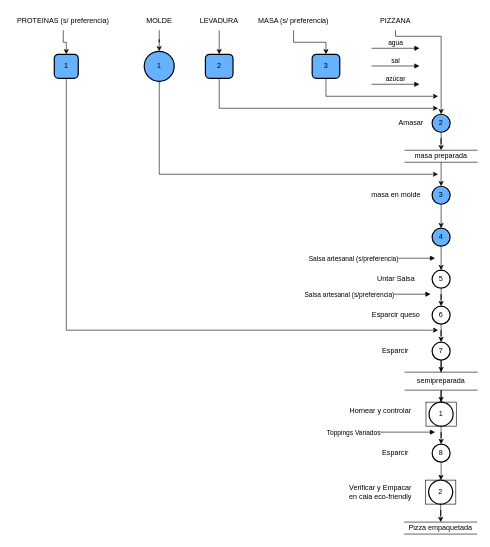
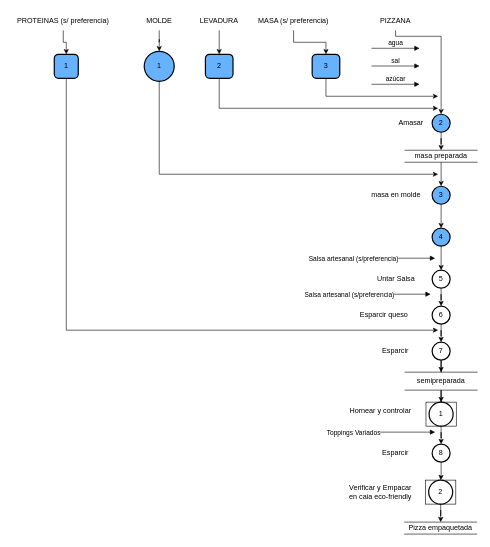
  <mxCell id="0" />
  <mxCell id="1" parent="0" />
  <mxCell id="2" style="edgeStyle=orthogonalEdgeStyle;rounded=0;orthogonalLoop=1;jettySize=auto;html=1;" edge="1" parent="1" source="3" target="13"><mxGeometry relative="1" as="geometry" /></mxCell>
  <mxCell id="3" value="PROTEINAS (s/ preferencia)" style="text;html=1;align=center;verticalAlign=middle;whiteSpace=wrap;rounded=0;" vertex="1" parent="1"><mxGeometry x="20" y="20" width="170" height="30" as="geometry" /></mxCell>
  <mxCell id="4" style="edgeStyle=orthogonalEdgeStyle;rounded=0;orthogonalLoop=1;jettySize=auto;html=1;" edge="1" parent="1" source="5" target="15"><mxGeometry relative="1" as="geometry" /></mxCell>
  <mxCell id="5" value="MOLDE" style="text;html=1;align=center;verticalAlign=middle;whiteSpace=wrap;rounded=0;" vertex="1" parent="1"><mxGeometry x="230" y="20" width="70" height="30" as="geometry" /></mxCell>
  <mxCell id="6" style="edgeStyle=orthogonalEdgeStyle;rounded=0;orthogonalLoop=1;jettySize=auto;html=1;entryX=0.5;entryY=0;entryDx=0;entryDy=0;" edge="1" parent="1" source="7" target="17"><mxGeometry relative="1" as="geometry" /></mxCell>
  <mxCell id="7" value="LEVADUR&lt;span style=&quot;color: rgba(0, 0, 0, 0); font-family: monospace; font-size: 0px; text-align: start; text-wrap-mode: nowrap;&quot;&gt;%3CmxGraphModel%3E%3Croot%3E%3CmxCell%20id%3D%220%22%2F%3E%3CmxCell%20id%3D%221%22%20parent%3D%220%22%2F%3E%3CmxCell%20id%3D%222%22%20value%3D%22PROTEINAS%20(s%2F%20preferencia)%22%20style%3D%22text%3Bhtml%3D1%3Balign%3Dcenter%3BverticalAlign%3Dmiddle%3BwhiteSpace%3Dwrap%3Brounded%3D0%3B%22%20vertex%3D%221%22%20parent%3D%221%22%3E%3CmxGeometry%20x%3D%2270%22%20y%3D%2240%22%20width%3D%22170%22%20height%3D%2230%22%20as%3D%22geometry%22%2F%3E%3C%2FmxCell%3E%3C%2Froot%3E%3C%2FmxGraphModel%3E&lt;/span&gt;A" style="text;html=1;align=center;verticalAlign=middle;whiteSpace=wrap;rounded=0;" vertex="1" parent="1"><mxGeometry x="300" y="20" width="130" height="30" as="geometry" /></mxCell>
  <mxCell id="8" style="edgeStyle=orthogonalEdgeStyle;rounded=0;orthogonalLoop=1;jettySize=auto;html=1;entryX=0.5;entryY=0;entryDx=0;entryDy=0;" edge="1" parent="1" source="9" target="19"><mxGeometry relative="1" as="geometry"><mxPoint x="430" y="60" as="sourcePoint" /></mxGeometry></mxCell>
  <mxCell id="9" value="MASA (s/ preferencia)" style="text;html=1;align=center;verticalAlign=middle;whiteSpace=wrap;rounded=0;" vertex="1" parent="1"><mxGeometry x="404" y="20" width="170" height="30" as="geometry" /></mxCell>
  <mxCell id="10" style="edgeStyle=orthogonalEdgeStyle;rounded=0;orthogonalLoop=1;jettySize=auto;html=1;" edge="1" parent="1" source="11" target="24"><mxGeometry relative="1" as="geometry"><Array as="points"><mxPoint x="659" y="60" /><mxPoint x="735" y="60" /></Array></mxGeometry></mxCell>
  <mxCell id="11" value="PIZZANA" style="text;html=1;align=center;verticalAlign=middle;whiteSpace=wrap;rounded=0;" vertex="1" parent="1"><mxGeometry x="574" y="20" width="170" height="30" as="geometry" /></mxCell>
  <mxCell id="12" style="edgeStyle=orthogonalEdgeStyle;rounded=0;orthogonalLoop=1;jettySize=auto;html=1;" edge="1" parent="1" source="13"><mxGeometry relative="1" as="geometry"><mxPoint x="730" y="550" as="targetPoint" /><Array as="points"><mxPoint x="110" y="550" /><mxPoint x="711" y="550" /></Array></mxGeometry></mxCell>
  <mxCell id="13" value="1" style="rounded=1;whiteSpace=wrap;html=1;absoluteArcSize=1;arcSize=14;strokeWidth=2;fillColor=#66B2FF;" vertex="1" parent="1"><mxGeometry x="90" y="90" width="40" height="40" as="geometry" /></mxCell>
  <mxCell id="14" style="edgeStyle=orthogonalEdgeStyle;rounded=0;orthogonalLoop=1;jettySize=auto;html=1;" edge="1" parent="1" source="15"><mxGeometry relative="1" as="geometry"><mxPoint x="730" y="290" as="targetPoint" /><Array as="points"><mxPoint x="265" y="290" /></Array></mxGeometry></mxCell>
  <mxCell id="15" value="1" style="strokeWidth=2;html=1;shape=mxgraph.flowchart.start_2;whiteSpace=wrap;fillColor=#66B2FF;" vertex="1" parent="1"><mxGeometry x="240" y="85" width="50" height="50" as="geometry" /></mxCell>
  <mxCell id="16" style="edgeStyle=orthogonalEdgeStyle;rounded=0;orthogonalLoop=1;jettySize=auto;html=1;" edge="1" parent="1" source="17"><mxGeometry relative="1" as="geometry"><mxPoint x="730" y="180" as="targetPoint" /><Array as="points"><mxPoint x="365" y="180" /></Array></mxGeometry></mxCell>
  <mxCell id="17" value="2" style="rounded=1;whiteSpace=wrap;html=1;absoluteArcSize=1;arcSize=14;strokeWidth=2;fillColor=#66B2FF;" vertex="1" parent="1"><mxGeometry x="342" y="90" width="46" height="40" as="geometry" /></mxCell>
  <mxCell id="18" style="edgeStyle=orthogonalEdgeStyle;rounded=0;orthogonalLoop=1;jettySize=auto;html=1;" edge="1" parent="1" source="19"><mxGeometry relative="1" as="geometry"><mxPoint x="730" y="160" as="targetPoint" /><Array as="points"><mxPoint x="543" y="160" /><mxPoint x="711" y="160" /></Array></mxGeometry></mxCell>
  <mxCell id="19" value="3" style="rounded=1;whiteSpace=wrap;html=1;absoluteArcSize=1;arcSize=14;strokeWidth=2;fillColor=#66B2FF;" vertex="1" parent="1"><mxGeometry x="520" y="90" width="46" height="40" as="geometry" /></mxCell>
  <mxCell id="20" value="agua" style="html=1;verticalAlign=bottom;endArrow=block;curved=0;rounded=0;" edge="1" parent="1"><mxGeometry width="80" relative="1" as="geometry"><mxPoint x="619" y="80" as="sourcePoint" /><mxPoint x="699" y="80" as="targetPoint" /></mxGeometry></mxCell>
  <mxCell id="21" value="sal" style="html=1;verticalAlign=bottom;endArrow=block;curved=0;rounded=0;" edge="1" parent="1"><mxGeometry width="80" relative="1" as="geometry"><mxPoint x="619" y="109.5" as="sourcePoint" /><mxPoint x="699" y="109.5" as="targetPoint" /></mxGeometry></mxCell>
  <mxCell id="22" value="azúcar" style="html=1;verticalAlign=bottom;endArrow=block;curved=0;rounded=0;" edge="1" parent="1"><mxGeometry width="80" relative="1" as="geometry"><mxPoint x="619" y="140" as="sourcePoint" /><mxPoint x="699" y="140" as="targetPoint" /></mxGeometry></mxCell>
  <mxCell id="23" style="edgeStyle=orthogonalEdgeStyle;rounded=0;orthogonalLoop=1;jettySize=auto;html=1;entryX=0.5;entryY=0;entryDx=0;entryDy=0;" edge="1" parent="1" source="24" target="27"><mxGeometry relative="1" as="geometry" /></mxCell>
  <mxCell id="24" value="2" style="strokeWidth=2;html=1;shape=mxgraph.flowchart.start_2;whiteSpace=wrap;fillColor=#66B2FF;" vertex="1" parent="1"><mxGeometry x="720" y="190" width="30" height="30" as="geometry" /></mxCell>
  <mxCell id="25" value="Amasar" style="text;html=1;align=center;verticalAlign=middle;whiteSpace=wrap;rounded=0;" vertex="1" parent="1"><mxGeometry x="650" y="190" width="70" height="30" as="geometry" /></mxCell>
  <mxCell id="26" style="edgeStyle=orthogonalEdgeStyle;rounded=0;orthogonalLoop=1;jettySize=auto;html=1;" edge="1" parent="1" source="27" target="29"><mxGeometry relative="1" as="geometry" /></mxCell>
  <mxCell id="27" value="masa preparada" style="shape=partialRectangle;whiteSpace=wrap;html=1;left=0;right=0;fillColor=none;" vertex="1" parent="1"><mxGeometry x="675" y="250" width="120" height="20" as="geometry" /></mxCell>
  <mxCell id="28" style="edgeStyle=orthogonalEdgeStyle;rounded=0;orthogonalLoop=1;jettySize=auto;html=1;" edge="1" parent="1" source="29" target="31"><mxGeometry relative="1" as="geometry" /></mxCell>
  <mxCell id="29" value="3" style="strokeWidth=2;html=1;shape=mxgraph.flowchart.start_2;whiteSpace=wrap;fillColor=#66B2FF;" vertex="1" parent="1"><mxGeometry x="720" y="310" width="30" height="30" as="geometry" /></mxCell>
  <mxCell id="30" value="masa en molde" style="text;html=1;align=center;verticalAlign=middle;whiteSpace=wrap;rounded=0;" vertex="1" parent="1"><mxGeometry x="610" y="310" width="100" height="30" as="geometry" /></mxCell>
  <mxCell id="31" value="4" style="strokeWidth=2;html=1;shape=mxgraph.flowchart.start_2;whiteSpace=wrap;fillColor=#66B2FF;" vertex="1" parent="1"><mxGeometry x="720" y="380" width="30" height="30" as="geometry" /></mxCell>
  <mxCell id="32" value="5" style="strokeWidth=2;html=1;shape=mxgraph.flowchart.start_2;whiteSpace=wrap;" vertex="1" parent="1"><mxGeometry x="720" y="450" width="30" height="30" as="geometry" /></mxCell>
  <mxCell id="33" value="" style="edgeStyle=orthogonalEdgeStyle;rounded=0;orthogonalLoop=1;jettySize=auto;html=1;" edge="1" parent="1" source="34" target="36"><mxGeometry relative="1" as="geometry" /></mxCell>
  <mxCell id="34" value="6" style="strokeWidth=2;html=1;shape=mxgraph.flowchart.start_2;whiteSpace=wrap;" vertex="1" parent="1"><mxGeometry x="720" y="510" width="30" height="30" as="geometry" /></mxCell>
  <mxCell id="35" style="edgeStyle=orthogonalEdgeStyle;rounded=0;orthogonalLoop=1;jettySize=auto;html=1;" edge="1" parent="1" source="36" target="44"><mxGeometry relative="1" as="geometry" /></mxCell>
  <mxCell id="36" value="7" style="strokeWidth=2;html=1;shape=mxgraph.flowchart.start_2;whiteSpace=wrap;" vertex="1" parent="1"><mxGeometry x="720" y="570" width="30" height="30" as="geometry" /></mxCell>
  <mxCell id="37" value="Untar Salsa" style="text;html=1;align=center;verticalAlign=middle;whiteSpace=wrap;rounded=0;" vertex="1" parent="1"><mxGeometry x="610" y="450" width="100" height="30" as="geometry" /></mxCell>
  <mxCell id="38" value="Salsa artesanal (s/preferencia)" style="html=1;verticalAlign=bottom;endArrow=block;curved=0;rounded=0;" edge="1" parent="1"><mxGeometry x="-1" y="-24" width="80" relative="1" as="geometry"><mxPoint x="610" y="430" as="sourcePoint" /><mxPoint x="725" y="430" as="targetPoint" /><mxPoint x="-21" y="-14" as="offset" /></mxGeometry></mxCell>
  <mxCell id="39" style="edgeStyle=orthogonalEdgeStyle;rounded=0;orthogonalLoop=1;jettySize=auto;html=1;entryX=0.5;entryY=0;entryDx=0;entryDy=0;entryPerimeter=0;" edge="1" parent="1" source="31" target="32"><mxGeometry relative="1" as="geometry" /></mxCell>
  <mxCell id="40" style="edgeStyle=orthogonalEdgeStyle;rounded=0;orthogonalLoop=1;jettySize=auto;html=1;entryX=0.5;entryY=0;entryDx=0;entryDy=0;entryPerimeter=0;" edge="1" parent="1" source="32" target="34"><mxGeometry relative="1" as="geometry" /></mxCell>
  <mxCell id="41" value="Salsa artesanal (s/preferencia)" style="html=1;verticalAlign=bottom;endArrow=block;curved=0;rounded=0;" edge="1" parent="1"><mxGeometry x="-1" y="-24" width="80" relative="1" as="geometry"><mxPoint x="602.5" y="490" as="sourcePoint" /><mxPoint x="717.5" y="490" as="targetPoint" /><mxPoint x="-21" y="-14" as="offset" /></mxGeometry></mxCell>
- <mxCell id="42" value="Esparcir queso" style="text;html=1;align=center;verticalAlign=middle;whiteSpace=wrap;rounded=0;" vertex="1" parent="1"><mxGeometry x="610" y="510" width="100" height="30" as="geometry" /></mxCell>
+ <mxCell id="42" value="Esparcir queso" style="text;html=1;align=center;verticalAlign=middle;whiteSpace=wrap;rounded=0;" vertex="1" parent="1"><mxGeometry x="590" y="510" width="100" height="30" as="geometry" /></mxCell>
  <mxCell id="43" style="edgeStyle=orthogonalEdgeStyle;rounded=0;orthogonalLoop=1;jettySize=auto;html=1;" edge="1" parent="1" source="44" target="47"><mxGeometry relative="1" as="geometry" /></mxCell>
  <mxCell id="44" value="semipreparada" style="shape=partialRectangle;whiteSpace=wrap;html=1;left=0;right=0;fillColor=none;" vertex="1" parent="1"><mxGeometry x="675" y="620" width="120" height="30" as="geometry" /></mxCell>
  <mxCell id="45" value="Object" style="html=1;whiteSpace=wrap;" vertex="1" parent="1"><mxGeometry x="709.75" y="670" width="50.5" height="40" as="geometry" /></mxCell>
  <mxCell id="46" value="" style="edgeStyle=orthogonalEdgeStyle;rounded=0;orthogonalLoop=1;jettySize=auto;html=1;" edge="1" parent="1" source="47" target="51"><mxGeometry relative="1" as="geometry" /></mxCell>
  <mxCell id="47" value="1" style="strokeWidth=2;html=1;shape=mxgraph.flowchart.start_2;whiteSpace=wrap;" vertex="1" parent="1"><mxGeometry x="715" y="670" width="40" height="40" as="geometry" /></mxCell>
  <mxCell id="48" value="Hornear y controlar" style="text;html=1;align=center;verticalAlign=middle;whiteSpace=wrap;rounded=0;" vertex="1" parent="1"><mxGeometry x="574" y="670" width="120" height="30" as="geometry" /></mxCell>
  <mxCell id="49" value="Esparcir" style="text;html=1;align=center;verticalAlign=middle;whiteSpace=wrap;rounded=0;" vertex="1" parent="1"><mxGeometry x="609" y="570" width="100" height="30" as="geometry" /></mxCell>
  <mxCell id="50" value="" style="edgeStyle=orthogonalEdgeStyle;rounded=0;orthogonalLoop=1;jettySize=auto;html=1;" edge="1" parent="1" source="51" target="54"><mxGeometry relative="1" as="geometry" /></mxCell>
  <mxCell id="51" value="8" style="strokeWidth=2;html=1;shape=mxgraph.flowchart.start_2;whiteSpace=wrap;" vertex="1" parent="1"><mxGeometry x="720" y="740" width="30" height="30" as="geometry" /></mxCell>
  <mxCell id="52" value="Object" style="html=1;whiteSpace=wrap;" vertex="1" parent="1"><mxGeometry x="709" y="800" width="50.5" height="40" as="geometry" /></mxCell>
  <mxCell id="53" value="" style="edgeStyle=orthogonalEdgeStyle;rounded=0;orthogonalLoop=1;jettySize=auto;html=1;" edge="1" parent="1" source="54" target="55"><mxGeometry relative="1" as="geometry" /></mxCell>
  <mxCell id="54" value="2" style="strokeWidth=2;html=1;shape=mxgraph.flowchart.start_2;whiteSpace=wrap;" vertex="1" parent="1"><mxGeometry x="714.25" y="800" width="40" height="40" as="geometry" /></mxCell>
  <mxCell id="55" value="Pizza empaquetada" style="shape=partialRectangle;whiteSpace=wrap;html=1;left=0;right=0;fillColor=none;" vertex="1" parent="1"><mxGeometry x="674.25" y="870" width="120" height="20" as="geometry" /></mxCell>
  <mxCell id="56" value="Toppings Variados" style="html=1;verticalAlign=bottom;endArrow=block;curved=0;rounded=0;" edge="1" parent="1"><mxGeometry x="-1" y="-24" width="80" relative="1" as="geometry"><mxPoint x="610" y="720" as="sourcePoint" /><mxPoint x="725" y="720" as="targetPoint" /><mxPoint x="-21" y="-14" as="offset" /></mxGeometry></mxCell>
  <mxCell id="57" value="Esparcir" style="text;html=1;align=center;verticalAlign=middle;whiteSpace=wrap;rounded=0;" vertex="1" parent="1"><mxGeometry x="609" y="740" width="100" height="30" as="geometry" /></mxCell>
  <mxCell id="58" value="Verificar y Empacar en caia eco-friendly" style="text;html=1;align=center;verticalAlign=middle;whiteSpace=wrap;rounded=0;" vertex="1" parent="1"><mxGeometry x="574" y="805" width="120" height="30" as="geometry" /></mxCell>
